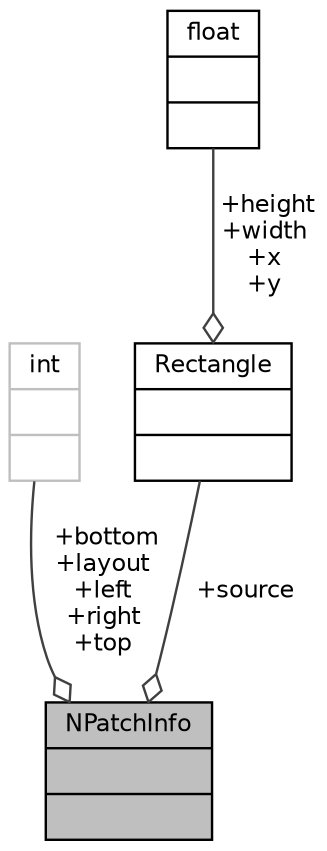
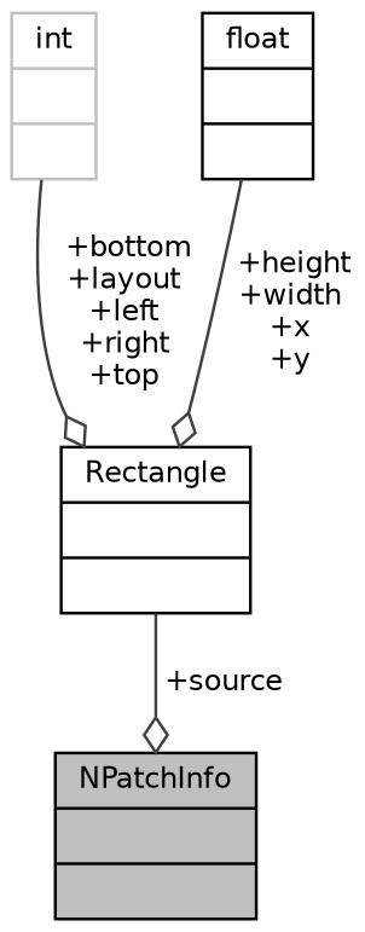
  digraph {
    node [color=black fillcolor=white fontname=Helvetica fontsize=10 shape=record style=filled]
    edge [arrowhead=odiamond color=grey25 fontname=Helvetica fontsize=10 labelfontname=Helvetica labelfontsize=10 style=solid]
    n1 [fillcolor=grey75 fontcolor=black height=0.2 label="{NPatchInfo\n||}" width=0.4]
    n2 [color=grey75 height=0.2 label="{int\n||}" width=0.4]
    n3 [height=0.2 label="{Rectangle\n||}" width=0.4]
    n4 [height=0.2 label="{float\n||}" width=0.4]
-   n2 -> n1 [label=" +bottom\n+layout\n+left\n+right\n+top"]
+   n2 -> n3 [label=" +bottom\n+layout\n+left\n+right\n+top"]
    n3 -> n1 [label=" +source"]
    n4 -> n3 [label=" +height\n+width\n+x\n+y"]
  }
